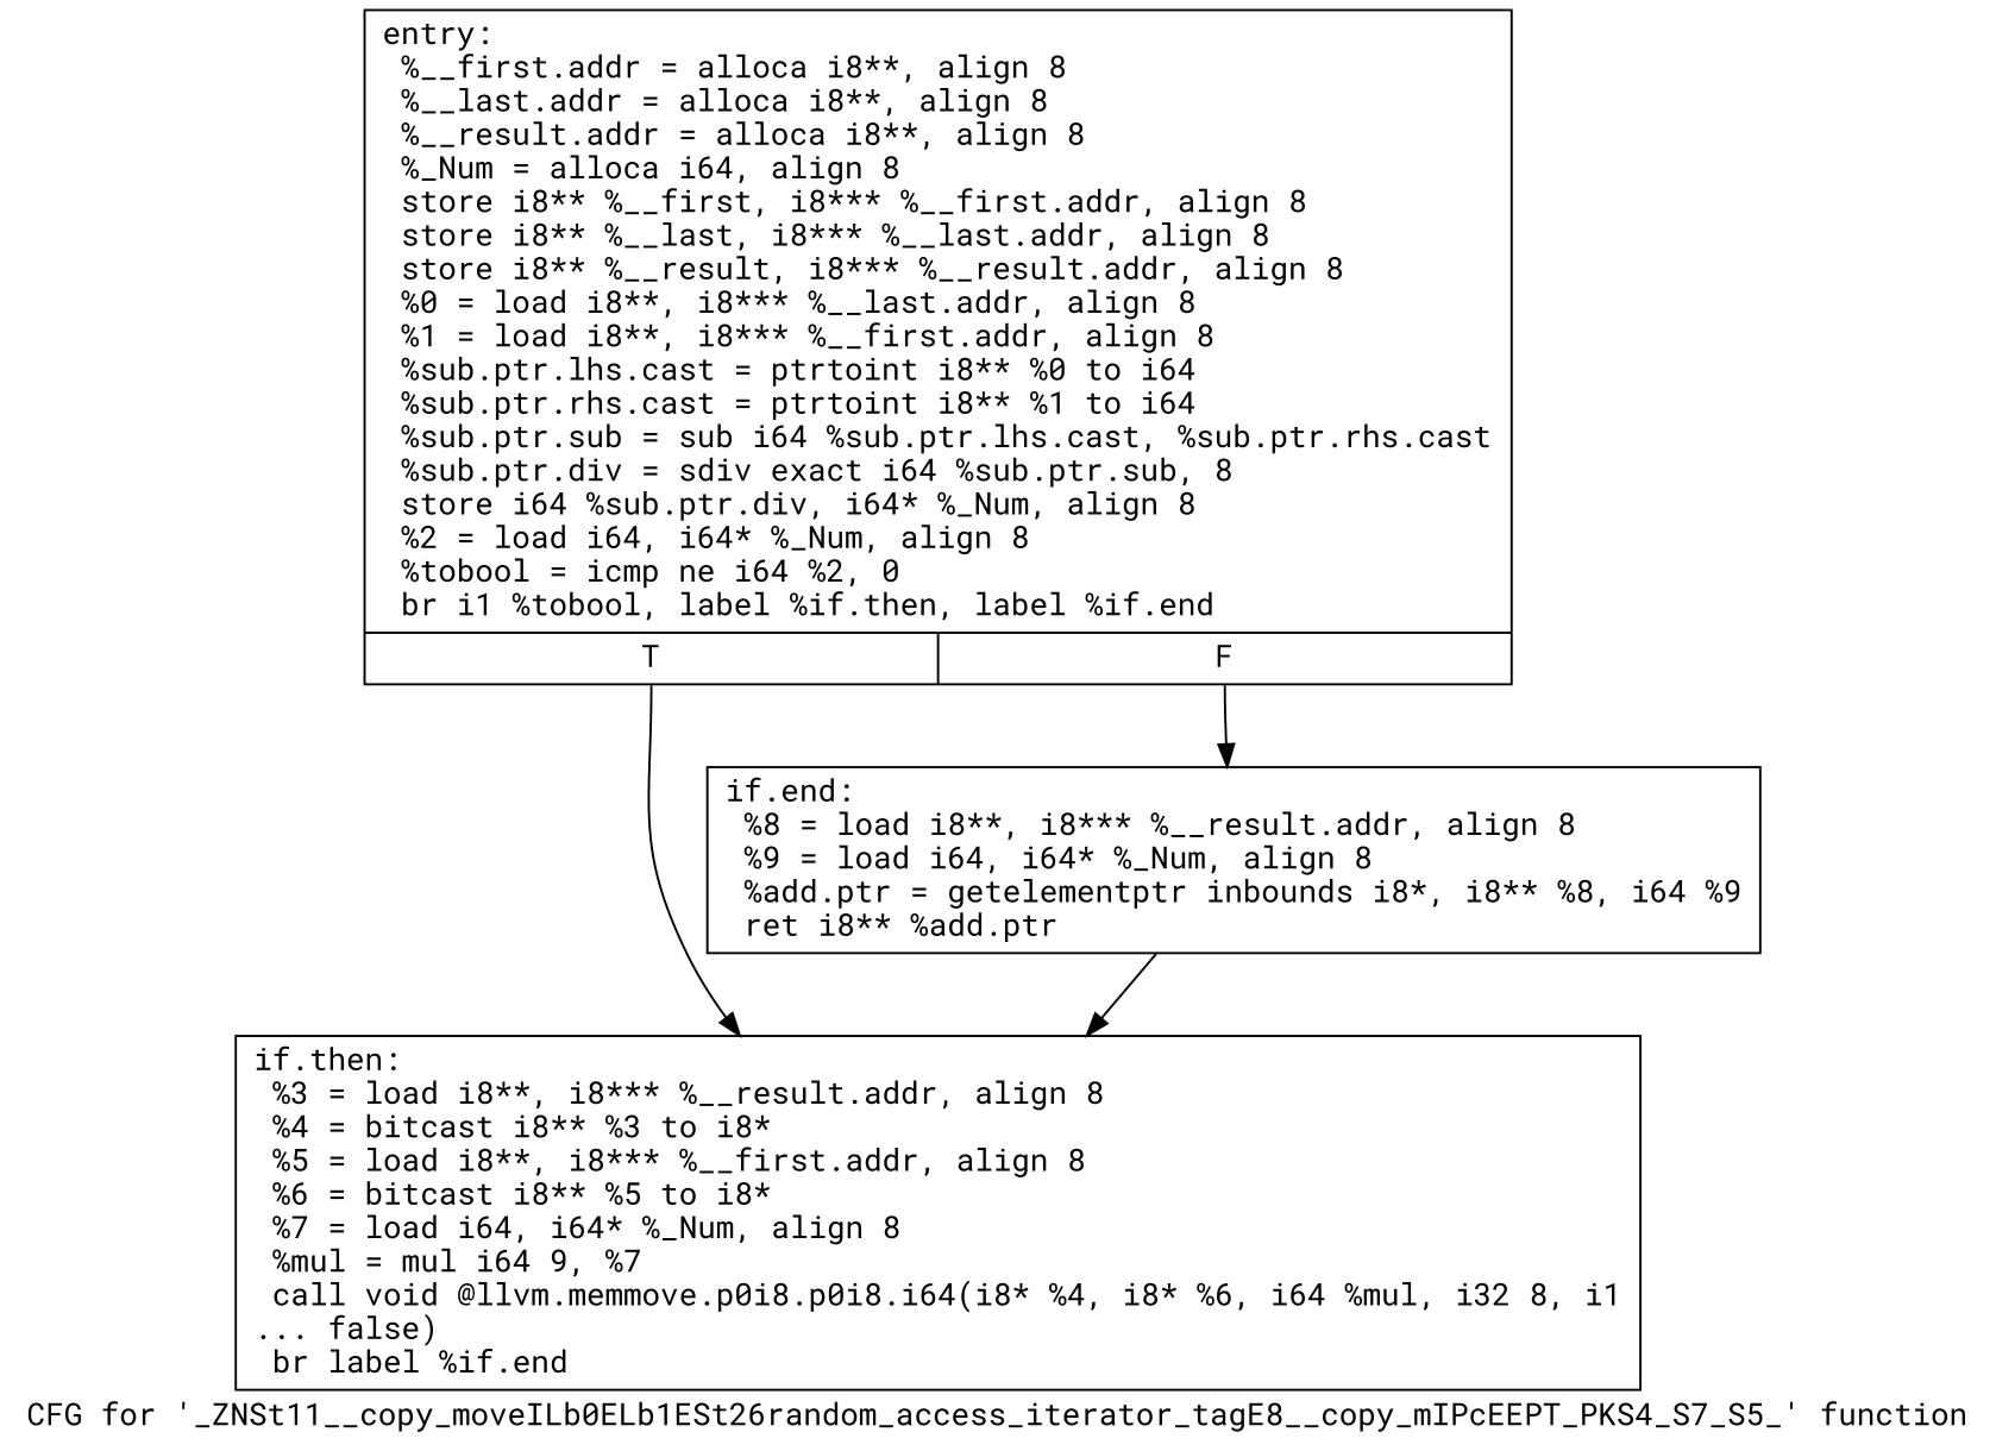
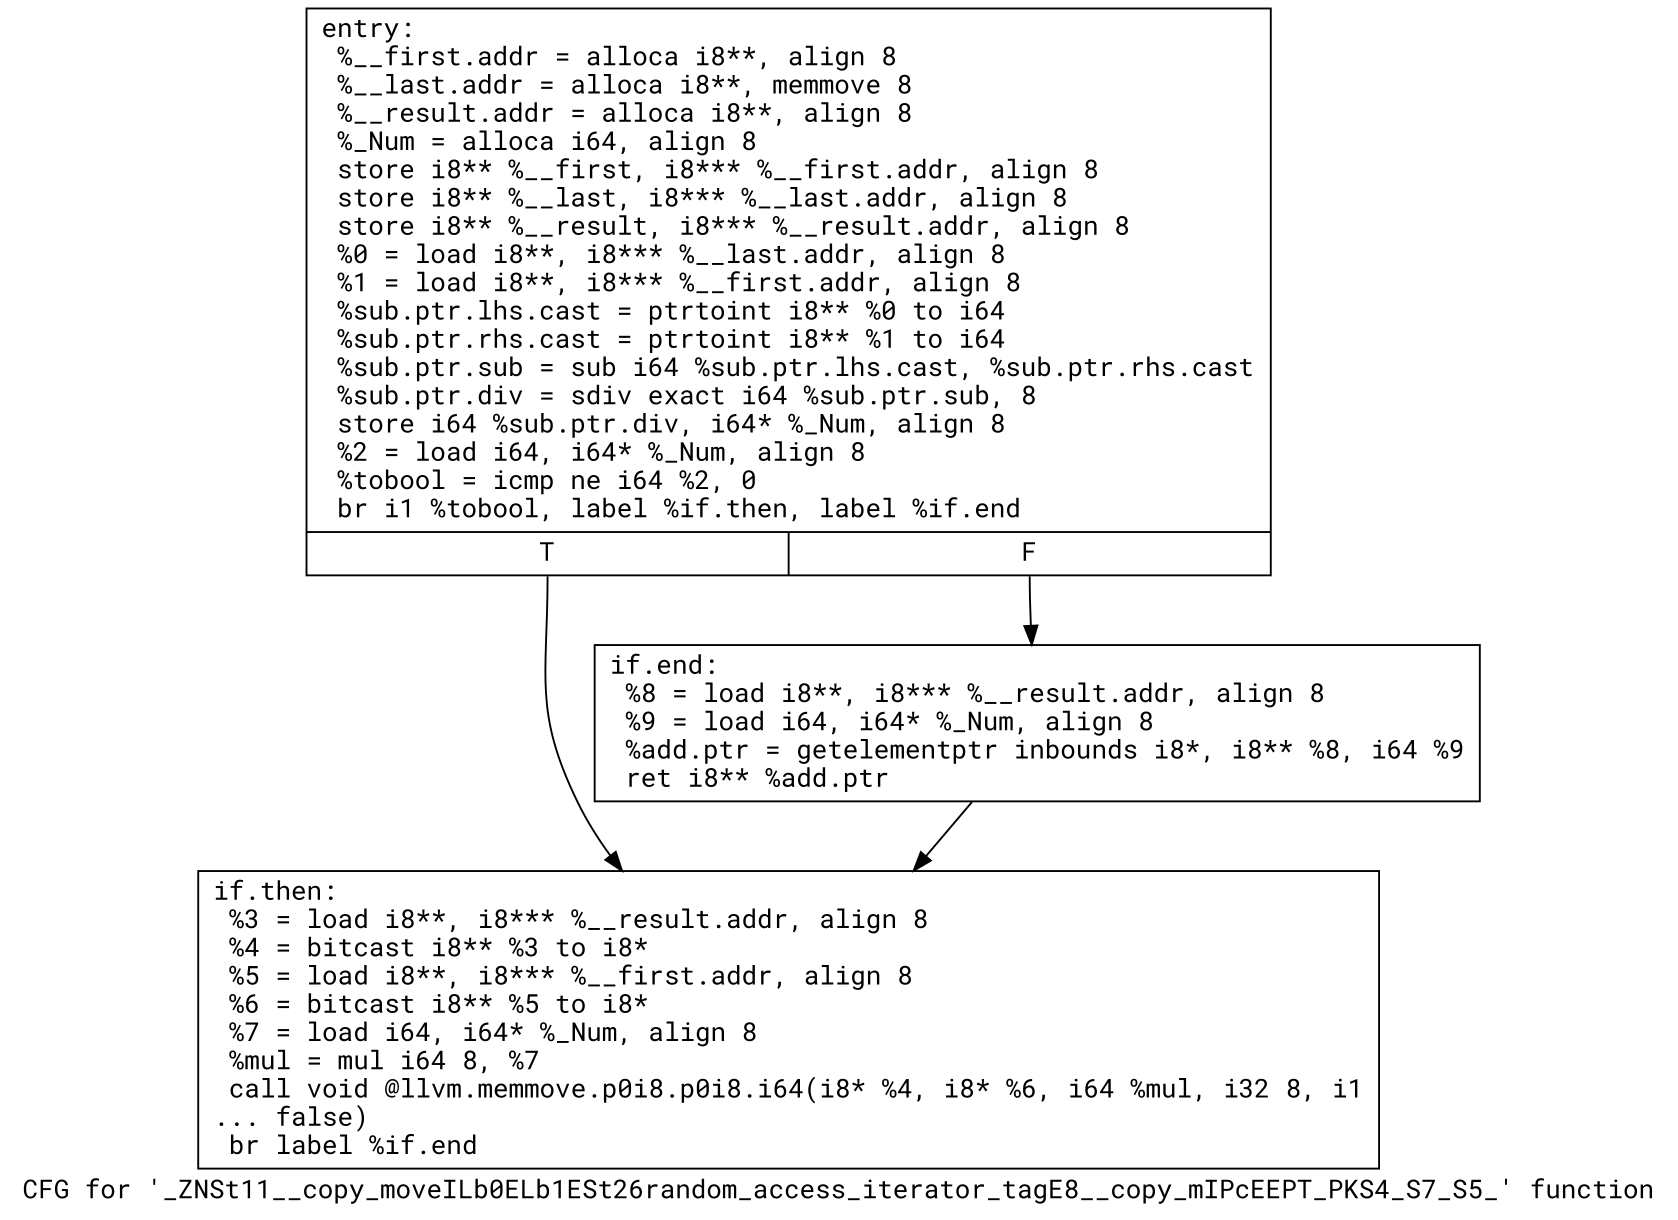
  digraph {
    fontname="Roboto Mono"
    label="CFG for '_ZNSt11__copy_moveILb0ELb1ESt26random_access_iterator_tagE8__copy_mIPcEEPT_PKS4_S7_S5_' function"
    node [fontname="Roboto Mono" shape=record]
    edge [fontname="Roboto Mono"]
-   n1 [label="{entry:\l  %__first.addr = alloca i8**, align 8\l  %__last.addr = alloca i8**, align 8\l  %__result.addr = alloca i8**, align 8\l  %_Num = alloca i64, align 8\l  store i8** %__first, i8*** %__first.addr, align 8\l  store i8** %__last, i8*** %__last.addr, align 8\l  store i8** %__result, i8*** %__result.addr, align 8\l  %0 = load i8**, i8*** %__last.addr, align 8\l  %1 = load i8**, i8*** %__first.addr, align 8\l  %sub.ptr.lhs.cast = ptrtoint i8** %0 to i64\l  %sub.ptr.rhs.cast = ptrtoint i8** %1 to i64\l  %sub.ptr.sub = sub i64 %sub.ptr.lhs.cast, %sub.ptr.rhs.cast\l  %sub.ptr.div = sdiv exact i64 %sub.ptr.sub, 8\l  store i64 %sub.ptr.div, i64* %_Num, align 8\l  %2 = load i64, i64* %_Num, align 8\l  %tobool = icmp ne i64 %2, 0\l  br i1 %tobool, label %if.then, label %if.end\l|{<s0>T|<s1>F}}"]
-   n2 [label="{if.then:                                          \l  %3 = load i8**, i8*** %__result.addr, align 8\l  %4 = bitcast i8** %3 to i8*\l  %5 = load i8**, i8*** %__first.addr, align 8\l  %6 = bitcast i8** %5 to i8*\l  %7 = load i64, i64* %_Num, align 8\l  %mul = mul i64 9, %7\l  call void @llvm.memmove.p0i8.p0i8.i64(i8* %4, i8* %6, i64 %mul, i32 8, i1\l... false)\l  br label %if.end\l}"]
+   n1 [label="{entry:\l  %__first.addr = alloca i8**, align 8\l  %__last.addr = alloca i8**, memmove 8\l  %__result.addr = alloca i8**, align 8\l  %_Num = alloca i64, align 8\l  store i8** %__first, i8*** %__first.addr, align 8\l  store i8** %__last, i8*** %__last.addr, align 8\l  store i8** %__result, i8*** %__result.addr, align 8\l  %0 = load i8**, i8*** %__last.addr, align 8\l  %1 = load i8**, i8*** %__first.addr, align 8\l  %sub.ptr.lhs.cast = ptrtoint i8** %0 to i64\l  %sub.ptr.rhs.cast = ptrtoint i8** %1 to i64\l  %sub.ptr.sub = sub i64 %sub.ptr.lhs.cast, %sub.ptr.rhs.cast\l  %sub.ptr.div = sdiv exact i64 %sub.ptr.sub, 8\l  store i64 %sub.ptr.div, i64* %_Num, align 8\l  %2 = load i64, i64* %_Num, align 8\l  %tobool = icmp ne i64 %2, 0\l  br i1 %tobool, label %if.then, label %if.end\l|{<s0>T|<s1>F}}"]
+   n2 [label="{if.then:                                          \l  %3 = load i8**, i8*** %__result.addr, align 8\l  %4 = bitcast i8** %3 to i8*\l  %5 = load i8**, i8*** %__first.addr, align 8\l  %6 = bitcast i8** %5 to i8*\l  %7 = load i64, i64* %_Num, align 8\l  %mul = mul i64 8, %7\l  call void @llvm.memmove.p0i8.p0i8.i64(i8* %4, i8* %6, i64 %mul, i32 8, i1\l... false)\l  br label %if.end\l}"]
    n3 [label="{if.end:                                           \l  %8 = load i8**, i8*** %__result.addr, align 8\l  %9 = load i64, i64* %_Num, align 8\l  %add.ptr = getelementptr inbounds i8*, i8** %8, i64 %9\l  ret i8** %add.ptr\l}"]
    n1 -> n2 [tailport=s0]
    n1 -> n3 [tailport=s1]
    n3 -> n2
  }
